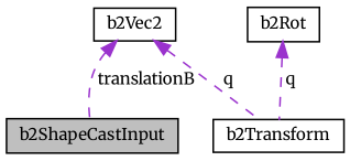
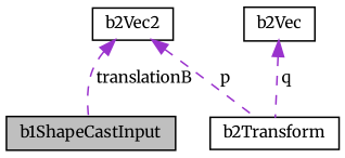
  digraph {
    fontname=Merriweather
    node [color=black fillcolor=white fontname=Merriweather fontsize=10 shape=record style=filled]
    edge [color=darkorchid3 dir=back fontname=Merriweather fontsize=10 labelfontname=Helvetica labelfontsize=10 style=dashed]
-   n1 [fillcolor=grey75 fontcolor=black height=0.2 label=b2ShapeCastInput width=0.4]
+   n1 [fillcolor=grey75 fontcolor=black height=0.2 label=b1ShapeCastInput width=0.4]
    n2 [height=0.2 label=b2Vec2 width=0.4]
    n3 [height=0.2 label=b2Transform width=0.4]
-   n4 [height=0.2 label=b2Rot width=0.4]
+   n4 [height=0.2 label=b2Vec width=0.4]
    n2 -> n1 [label=" translationB"]
-   n2 -> n3 [label=" q"]
+   n2 -> n3 [label=" p"]
    n4 -> n3 [label=" q"]
  }
